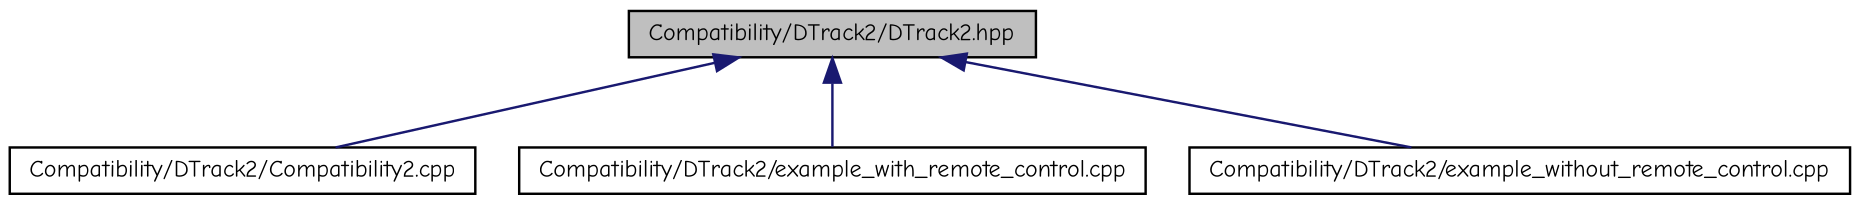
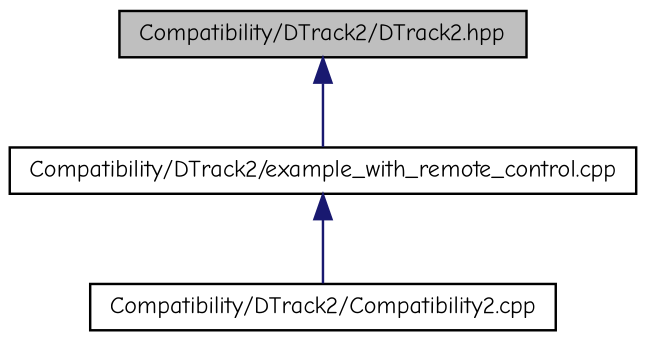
  digraph {
    fontname="Comic Neue"
    node [color=black fillcolor=white fontname="Comic Neue" fontsize=10 shape=record style=filled]
    edge [color=midnightblue dir=back fontname="Comic Neue" fontsize=10 labelfontname=FreeSans labelfontsize=10 style=solid]
    n1 [fillcolor=grey75 fontcolor=black height=0.2 label="Compatibility/DTrack2/DTrack2.hpp" width=0.4]
    n2 [height=0.2 label="Compatibility/DTrack2/Compatibility2.cpp" width=0.4]
    n3 [height=0.2 label="Compatibility/DTrack2/example_with_remote_control.cpp" width=0.4]
-   n4 [height=0.2 label="Compatibility/DTrack2/example_without_remote_control.cpp" width=0.4]
-   n1 -> n2
+   n3 -> n2
    n1 -> n3
-   n1 -> n4
  }
